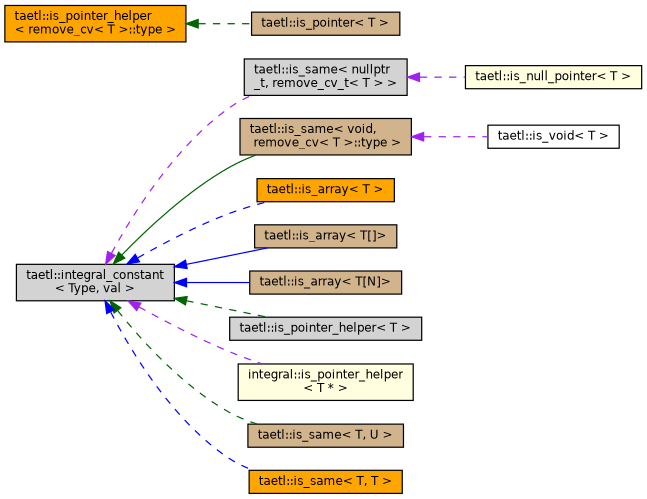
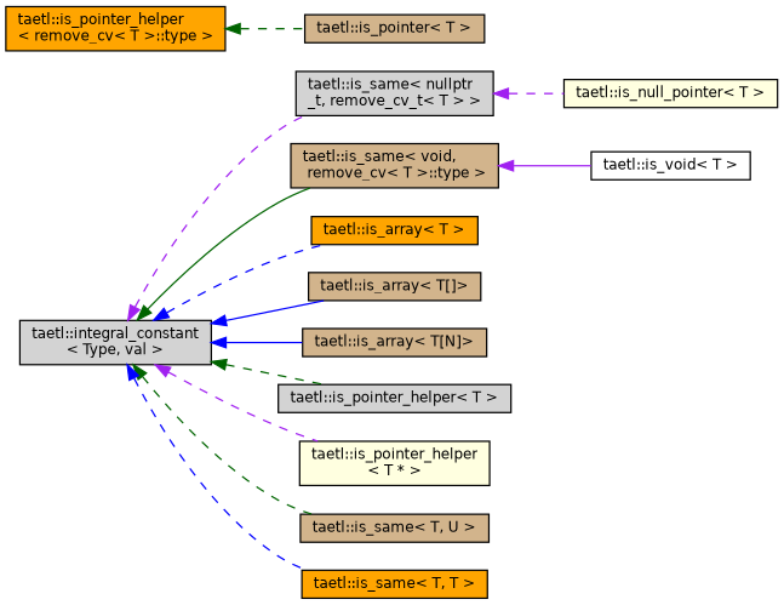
  digraph {
    rankdir=LR
    node [color=black fillcolor=tan fontname=Helvetica fontsize=10 shape=record style=filled]
    edge [color=purple dir=back fontname=Helvetica fontsize=10 labelfontname=Helvetica labelfontsize=10 style=dashed]
    n1 [fillcolor=lightgrey height=0.2 label="taetl::integral_constant\l\< Type, val \>" width=0.4]
    n2 [fillcolor=lightgrey height=0.2 label="taetl::is_same\< nullptr\l_t, remove_cv_t\< T \> \>" width=0.4]
    n3 [height=0.2 label="taetl::is_same\< void,\l remove_cv\< T \>::type \>" width=0.4]
    n4 [fillcolor=orange height=0.2 label="taetl::is_array\< T \>" width=0.4]
    n5 [height=0.2 label="taetl::is_array\< T[]\>" width=0.4]
    n6 [height=0.2 label="taetl::is_array\< T[N]\>" width=0.4]
    n7 [fillcolor=lightgrey height=0.2 label="taetl::is_pointer_helper\< T \>" width=0.4]
-   n8 [fillcolor=lightyellow height=0.2 label="integral::is_pointer_helper\l\< T * \>" width=0.4]
+   n8 [fillcolor=lightyellow height=0.2 label="taetl::is_pointer_helper\l\< T * \>" width=0.4]
    n9 [height=0.2 label="taetl::is_same\< T, U \>" width=0.4]
    n10 [fillcolor=orange height=0.2 label="taetl::is_same\< T, T \>" width=0.4]
    n11 [fillcolor=orange height=0.2 label="taetl::is_pointer_helper\l\< remove_cv\< T \>::type \>" width=0.4]
    n12 [height=0.2 label="taetl::is_pointer\< T \>" width=0.4]
    n13 [fillcolor=lightyellow height=0.2 label="taetl::is_null_pointer\< T \>" width=0.4]
    n14 [fillcolor=white height=0.2 label="taetl::is_void\< T \>" width=0.4]
    n1 -> n2
    n1 -> n3 [color=darkgreen style=solid]
    n1 -> n4 [color=blue]
    n1 -> n5 [color=blue style=solid]
    n1 -> n6 [color=blue style=solid]
    n1 -> n7 [color=darkgreen]
    n1 -> n8
    n1 -> n9 [color=darkgreen]
    n1 -> n10 [color=blue]
    n2 -> n13
-   n3 -> n14
+   n3 -> n14 [style=solid]
    n11 -> n12 [color=darkgreen]
  }
